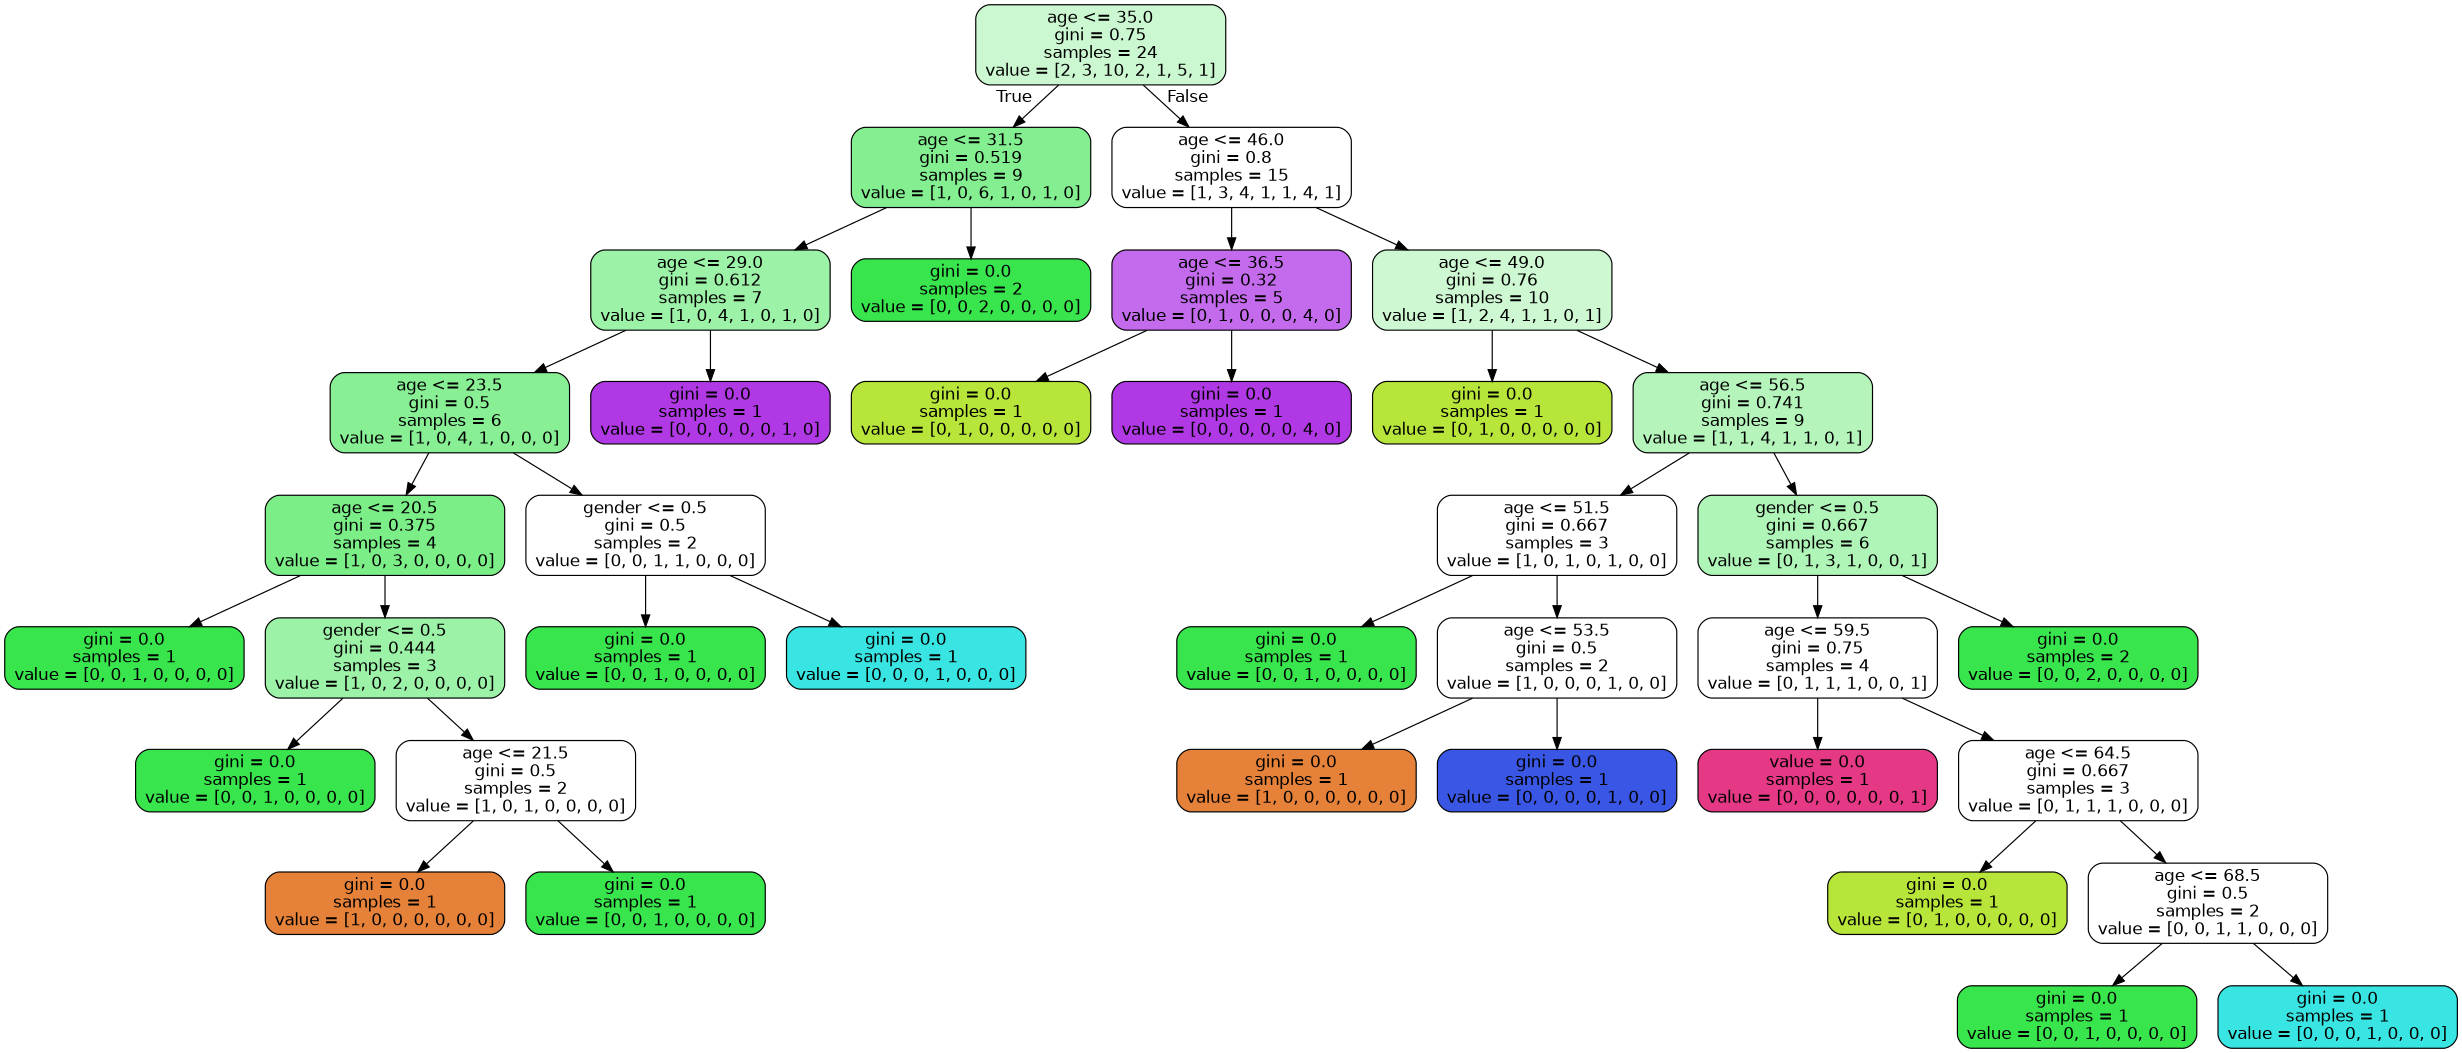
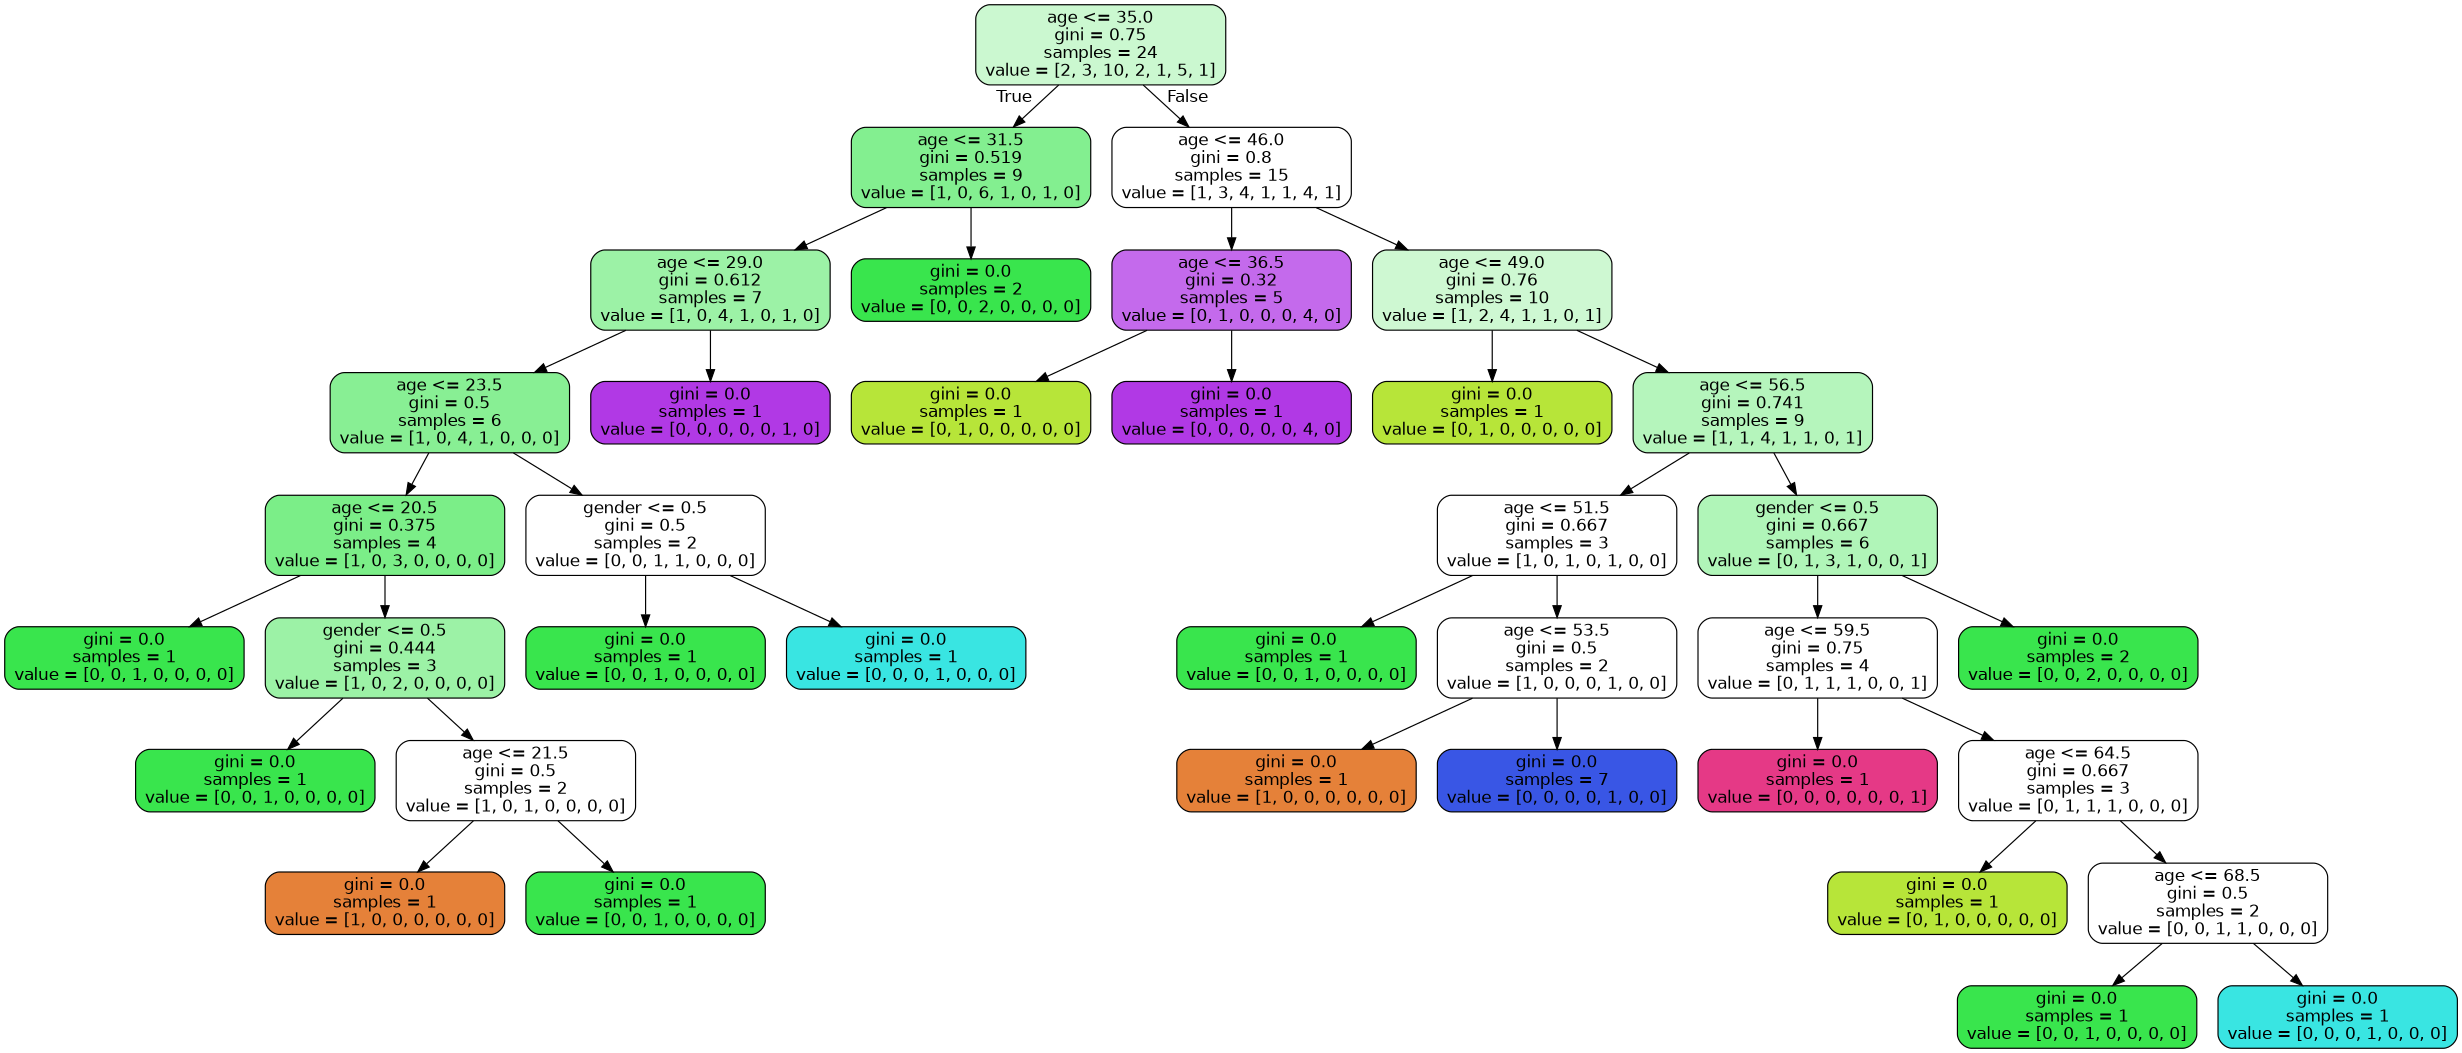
  digraph {
    node [color=black fillcolor="#ffffff" fontname=helvetica shape=box style="filled, rounded"]
    edge [fontname=helvetica]
    n1 [fillcolor="#cbf8d0" label="age <= 35.0\ngini = 0.75\nsamples = 24\nvalue = [2, 3, 10, 2, 1, 5, 1]"]
    n2 [fillcolor="#83ef90" label="age <= 31.5\ngini = 0.519\nsamples = 9\nvalue = [1, 0, 6, 1, 0, 1, 0]"]
    n3 [label="age <= 46.0\ngini = 0.8\nsamples = 15\nvalue = [1, 3, 4, 1, 1, 4, 1]"]
    n4 [fillcolor="#9cf2a6" label="age <= 29.0\ngini = 0.612\nsamples = 7\nvalue = [1, 0, 4, 1, 0, 1, 0]"]
    n5 [fillcolor="#39e54d" label="gini = 0.0\nsamples = 2\nvalue = [0, 0, 2, 0, 0, 0, 0]"]
    n6 [fillcolor="#c46aec" label="age <= 36.5\ngini = 0.32\nsamples = 5\nvalue = [0, 1, 0, 0, 0, 4, 0]"]
    n7 [fillcolor="#cef8d2" label="age <= 49.0\ngini = 0.76\nsamples = 10\nvalue = [1, 2, 4, 1, 1, 0, 1]"]
    n8 [fillcolor="#88ef94" label="age <= 23.5\ngini = 0.5\nsamples = 6\nvalue = [1, 0, 4, 1, 0, 0, 0]"]
    n9 [fillcolor="#b139e5" label="gini = 0.0\nsamples = 1\nvalue = [0, 0, 0, 0, 0, 1, 0]"]
    n10 [fillcolor="#7bee88" label="age <= 20.5\ngini = 0.375\nsamples = 4\nvalue = [1, 0, 3, 0, 0, 0, 0]"]
    n11 [label="gender <= 0.5\ngini = 0.5\nsamples = 2\nvalue = [0, 0, 1, 1, 0, 0, 0]"]
    n12 [fillcolor="#39e54d" label="gini = 0.0\nsamples = 1\nvalue = [0, 0, 1, 0, 0, 0, 0]"]
    n13 [fillcolor="#9cf2a6" label="gender <= 0.5\ngini = 0.444\nsamples = 3\nvalue = [1, 0, 2, 0, 0, 0, 0]"]
    n14 [fillcolor="#39e54d" label="gini = 0.0\nsamples = 1\nvalue = [0, 0, 1, 0, 0, 0, 0]"]
    n15 [fillcolor="#39e5e2" label="gini = 0.0\nsamples = 1\nvalue = [0, 0, 0, 1, 0, 0, 0]"]
    n16 [fillcolor="#39e54d" label="gini = 0.0\nsamples = 1\nvalue = [0, 0, 1, 0, 0, 0, 0]"]
    n17 [label="age <= 21.5\ngini = 0.5\nsamples = 2\nvalue = [1, 0, 1, 0, 0, 0, 0]"]
    n18 [fillcolor="#e58139" label="gini = 0.0\nsamples = 1\nvalue = [1, 0, 0, 0, 0, 0, 0]"]
    n19 [fillcolor="#39e54d" label="gini = 0.0\nsamples = 1\nvalue = [0, 0, 1, 0, 0, 0, 0]"]
    n20 [fillcolor="#b7e539" label="gini = 0.0\nsamples = 1\nvalue = [0, 1, 0, 0, 0, 0, 0]"]
    n21 [fillcolor="#b139e5" label="gini = 0.0\nsamples = 1\nvalue = [0, 0, 0, 0, 0, 4, 0]"]
    n22 [fillcolor="#b7e539" label="gini = 0.0\nsamples = 1\nvalue = [0, 1, 0, 0, 0, 0, 0]"]
    n23 [fillcolor="#b5f5bc" label="age <= 56.5\ngini = 0.741\nsamples = 9\nvalue = [1, 1, 4, 1, 1, 0, 1]"]
    n24 [label="age <= 51.5\ngini = 0.667\nsamples = 3\nvalue = [1, 0, 1, 0, 1, 0, 0]"]
    n25 [fillcolor="#b0f5b8" label="gender <= 0.5\ngini = 0.667\nsamples = 6\nvalue = [0, 1, 3, 1, 0, 0, 1]"]
    n26 [fillcolor="#39e54d" label="gini = 0.0\nsamples = 1\nvalue = [0, 0, 1, 0, 0, 0, 0]"]
    n27 [label="age <= 53.5\ngini = 0.5\nsamples = 2\nvalue = [1, 0, 0, 0, 1, 0, 0]"]
    n28 [label="age <= 59.5\ngini = 0.75\nsamples = 4\nvalue = [0, 1, 1, 1, 0, 0, 1]"]
    n29 [fillcolor="#39e54d" label="gini = 0.0\nsamples = 2\nvalue = [0, 0, 2, 0, 0, 0, 0]"]
    n30 [fillcolor="#e58139" label="gini = 0.0\nsamples = 1\nvalue = [1, 0, 0, 0, 0, 0, 0]"]
-   n31 [fillcolor="#3956e5" label="gini = 0.0\nsamples = 1\nvalue = [0, 0, 0, 0, 1, 0, 0]"]
-   n32 [fillcolor="#e53986" label="value = 0.0\nsamples = 1\nvalue = [0, 0, 0, 0, 0, 0, 1]"]
+   n31 [fillcolor="#3956e5" label="gini = 0.0\nsamples = 7\nvalue = [0, 0, 0, 0, 1, 0, 0]"]
+   n32 [fillcolor="#e53986" label="gini = 0.0\nsamples = 1\nvalue = [0, 0, 0, 0, 0, 0, 1]"]
    n33 [label="age <= 64.5\ngini = 0.667\nsamples = 3\nvalue = [0, 1, 1, 1, 0, 0, 0]"]
    n34 [fillcolor="#b7e539" label="gini = 0.0\nsamples = 1\nvalue = [0, 1, 0, 0, 0, 0, 0]"]
    n35 [label="age <= 68.5\ngini = 0.5\nsamples = 2\nvalue = [0, 0, 1, 1, 0, 0, 0]"]
    n36 [fillcolor="#39e54d" label="gini = 0.0\nsamples = 1\nvalue = [0, 0, 1, 0, 0, 0, 0]"]
    n37 [fillcolor="#39e5e2" label="gini = 0.0\nsamples = 1\nvalue = [0, 0, 0, 1, 0, 0, 0]"]
    n1 -> n2 [headlabel=True labelangle=45 labeldistance=2.5]
    n1 -> n3 [headlabel=False labelangle=-45 labeldistance=2.5]
    n2 -> n4
    n2 -> n5
    n3 -> n6
    n3 -> n7
    n4 -> n8
    n4 -> n9
    n6 -> n20
    n6 -> n21
    n7 -> n22
    n7 -> n23
    n8 -> n10
    n8 -> n11
    n10 -> n12
    n10 -> n13
    n11 -> n14
    n11 -> n15
    n13 -> n16
    n13 -> n17
    n17 -> n18
    n17 -> n19
    n23 -> n24
    n23 -> n25
    n24 -> n26
    n24 -> n27
    n25 -> n28
    n25 -> n29
    n27 -> n30
    n27 -> n31
    n28 -> n32
    n28 -> n33
    n33 -> n34
    n33 -> n35
    n35 -> n36
    n35 -> n37
  }
